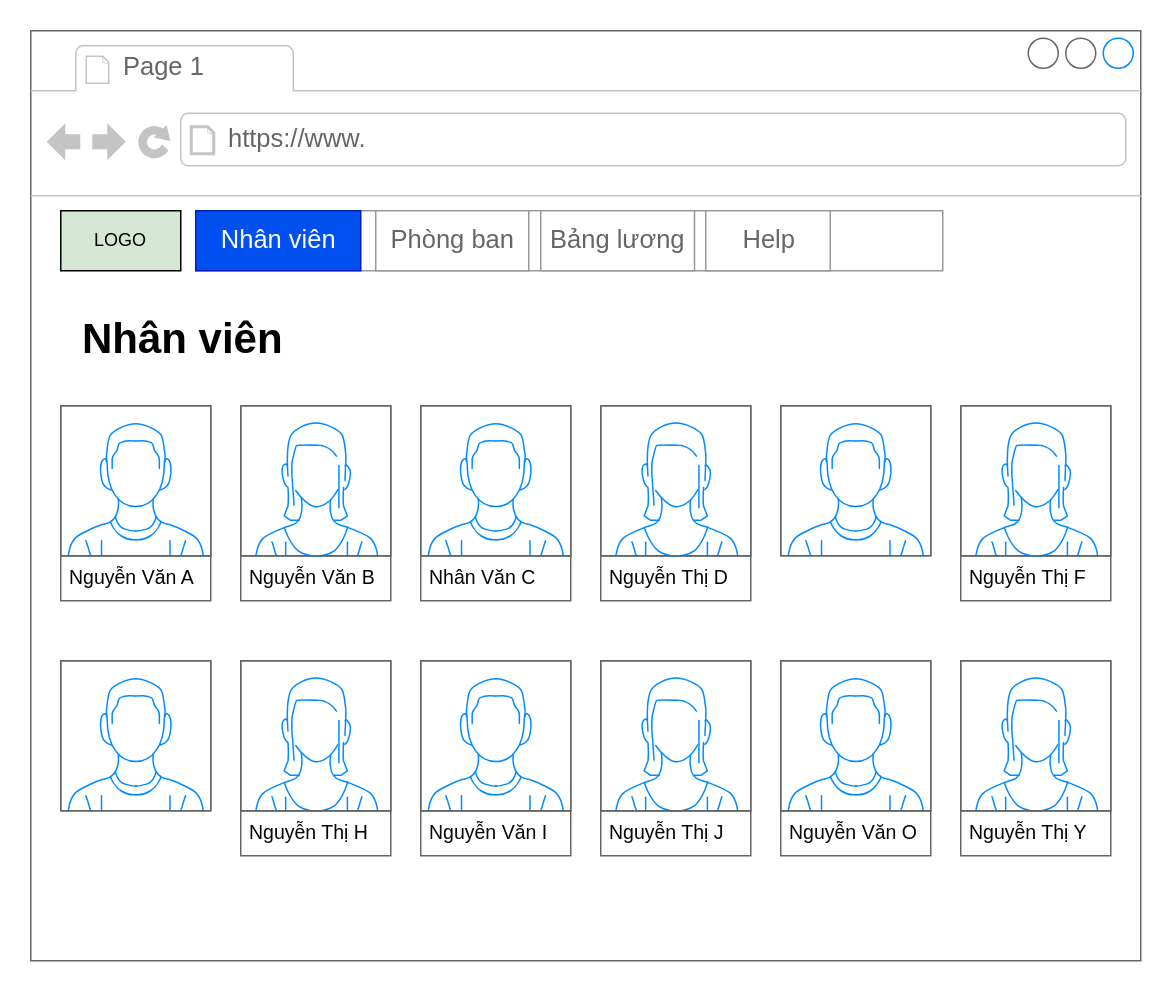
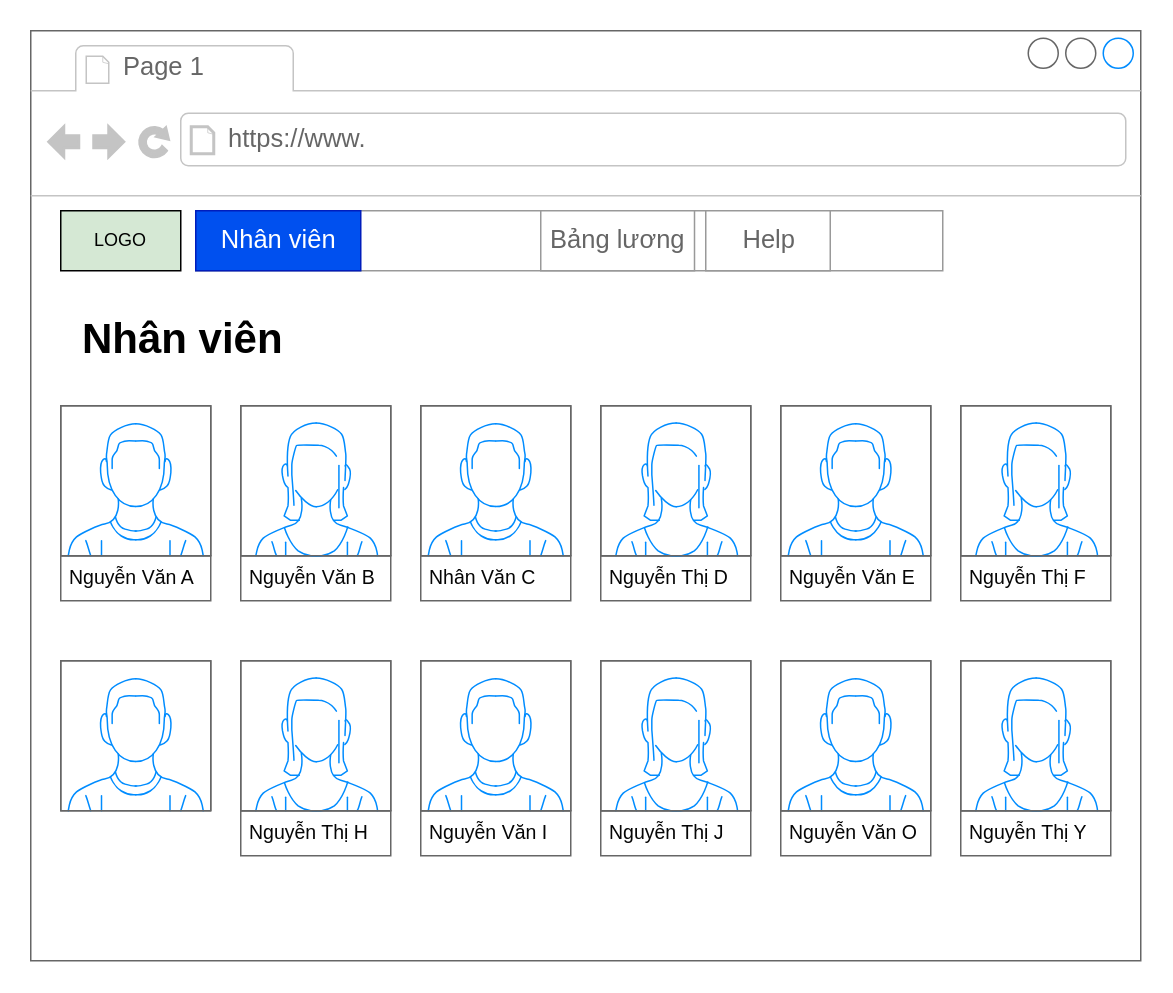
  <mxCell id="0" />
  <mxCell id="1" parent="0" />
  <mxCell id="2" value="" style="strokeWidth=1;shadow=0;dashed=0;align=center;html=1;shape=mxgraph.mockup.containers.browserWindow;rSize=0;strokeColor=#666666;strokeColor2=#008cff;strokeColor3=#c4c4c4;mainText=,;recursiveResize=0;" parent="1" vertex="1"><mxGeometry x="20" y="20" width="740" height="620" as="geometry" /></mxCell>
  <mxCell id="3" value="Page 1" style="strokeWidth=1;shadow=0;dashed=0;align=center;html=1;shape=mxgraph.mockup.containers.anchor;fontSize=17;fontColor=#666666;align=left;" parent="2" vertex="1"><mxGeometry x="60" y="12" width="110" height="26" as="geometry" /></mxCell>
  <mxCell id="4" value="https://www." style="strokeWidth=1;shadow=0;dashed=0;align=center;html=1;shape=mxgraph.mockup.containers.anchor;rSize=0;fontSize=17;fontColor=#666666;align=left;" parent="2" vertex="1"><mxGeometry x="130" y="60" width="250" height="26" as="geometry" /></mxCell>
  <mxCell id="5" value="LOGO" style="rounded=0;whiteSpace=wrap;html=1;fillColor=#d5e8d4;" parent="2" vertex="1"><mxGeometry x="20" y="120" width="80" height="40" as="geometry" /></mxCell>
  <mxCell id="6" value="" style="strokeWidth=1;shadow=0;dashed=0;align=center;html=1;shape=mxgraph.mockup.forms.rrect;rSize=0;strokeColor=#999999;" parent="2" vertex="1"><mxGeometry x="110" y="120" width="498" height="40" as="geometry" /></mxCell>
  <mxCell id="7" value="Nhân viên" style="strokeColor=#001DBC;fillColor=#0050ef;strokeWidth=1;shadow=0;dashed=0;align=center;html=1;shape=mxgraph.mockup.forms.rrect;rSize=0;fontSize=17;fontColor=#ffffff;" parent="6" vertex="1"><mxGeometry width="110" height="40" as="geometry" /></mxCell>
- <mxCell id="8" value="Phòng ban" style="strokeColor=inherit;fillColor=inherit;gradientColor=inherit;strokeWidth=1;shadow=0;dashed=0;align=center;html=1;shape=mxgraph.mockup.forms.rrect;rSize=0;fontSize=17;fontColor=#666666;" parent="6" vertex="1"><mxGeometry x="120" width="102" height="40" as="geometry" /></mxCell>
  <mxCell id="9" value="Bảng lương" style="strokeColor=inherit;fillColor=inherit;gradientColor=inherit;strokeWidth=1;shadow=0;dashed=0;align=center;html=1;shape=mxgraph.mockup.forms.rrect;rSize=0;fontSize=17;fontColor=#666666;" parent="6" vertex="1"><mxGeometry x="230" width="102.5" height="40" as="geometry" /></mxCell>
  <mxCell id="10" value="Help" style="strokeColor=inherit;fillColor=inherit;gradientColor=inherit;strokeWidth=1;shadow=0;dashed=0;align=center;html=1;shape=mxgraph.mockup.forms.rrect;rSize=0;fontSize=17;fontColor=#666666;" parent="6" vertex="1"><mxGeometry x="340" width="83" height="40" as="geometry" /></mxCell>
  <mxCell id="11" value="" style="strokeWidth=1;shadow=0;dashed=0;align=center;html=1;shape=mxgraph.mockup.text.rrect;rSize=0;spacing=6;strokeColor=none;fontStyle=1" parent="2" vertex="1"><mxGeometry x="20" y="180" width="310" height="50" as="geometry" /></mxCell>
  <mxCell id="12" value="&lt;font style=&quot;font-size: 28px&quot;&gt;Nhân viên&lt;/font&gt;" style="strokeWidth=1;shadow=0;dashed=0;align=center;html=1;shape=mxgraph.mockup.text.rrect;rSize=0;fontSize=17;strokeColor=none;fontStyle=1;fontColor=#000000;" parent="11" vertex="1"><mxGeometry width="161.2" height="50" as="geometry" /></mxCell>
  <mxCell id="13" value="" style="verticalLabelPosition=bottom;shadow=0;dashed=0;align=center;html=1;verticalAlign=top;strokeWidth=1;shape=mxgraph.mockup.containers.userMale;strokeColor=#666666;strokeColor2=#008cff;fillColor=none;" parent="2" vertex="1"><mxGeometry x="20" y="420" width="100" height="100" as="geometry" /></mxCell>
  <mxCell id="14" value="" style="verticalLabelPosition=bottom;shadow=0;dashed=0;align=center;html=1;verticalAlign=top;strokeWidth=1;shape=mxgraph.mockup.containers.userFemale;strokeColor=#666666;strokeColor2=#008cff;fillColor=none;" parent="2" vertex="1"><mxGeometry x="140" y="420" width="100" height="100" as="geometry" /></mxCell>
  <mxCell id="15" value="" style="verticalLabelPosition=bottom;shadow=0;dashed=0;align=center;html=1;verticalAlign=top;strokeWidth=1;shape=mxgraph.mockup.containers.userMale;strokeColor=#666666;strokeColor2=#008cff;fillColor=none;" parent="2" vertex="1"><mxGeometry x="260" y="420" width="100" height="100" as="geometry" /></mxCell>
  <mxCell id="16" value="" style="verticalLabelPosition=bottom;shadow=0;dashed=0;align=center;html=1;verticalAlign=top;strokeWidth=1;shape=mxgraph.mockup.containers.userFemale;strokeColor=#666666;strokeColor2=#008cff;fillColor=none;" parent="2" vertex="1"><mxGeometry x="380" y="420" width="100" height="100" as="geometry" /></mxCell>
  <mxCell id="17" value="" style="verticalLabelPosition=bottom;shadow=0;dashed=0;align=center;html=1;verticalAlign=top;strokeWidth=1;shape=mxgraph.mockup.containers.userMale;strokeColor=#666666;strokeColor2=#008cff;fillColor=none;" parent="2" vertex="1"><mxGeometry x="500" y="420" width="100" height="100" as="geometry" /></mxCell>
  <mxCell id="18" value="" style="verticalLabelPosition=bottom;shadow=0;dashed=0;align=center;html=1;verticalAlign=top;strokeWidth=1;shape=mxgraph.mockup.containers.userFemale;strokeColor=#666666;strokeColor2=#008cff;fillColor=none;" parent="2" vertex="1"><mxGeometry x="620" y="420" width="100" height="100" as="geometry" /></mxCell>
  <mxCell id="19" value="Nguyễn Văn A" style="strokeWidth=1;shadow=0;dashed=0;align=center;html=1;shape=mxgraph.mockup.text.textBox;align=left;fontSize=13;spacingLeft=4;spacingTop=-3;strokeColor=#666666;mainText=;fillColor=none;fontColor=#050505;" parent="2" vertex="1"><mxGeometry x="20" y="350" width="100" height="30" as="geometry" /></mxCell>
  <mxCell id="20" value="Nguyễn Văn B" style="strokeWidth=1;shadow=0;dashed=0;align=center;html=1;shape=mxgraph.mockup.text.textBox;align=left;fontSize=13;spacingLeft=4;spacingTop=-3;strokeColor=#666666;mainText=;fillColor=none;fontColor=#050505;" parent="2" vertex="1"><mxGeometry x="140" y="350" width="100" height="30" as="geometry" /></mxCell>
  <mxCell id="21" value="Nhân Văn C" style="strokeWidth=1;shadow=0;dashed=0;align=center;html=1;shape=mxgraph.mockup.text.textBox;align=left;fontSize=13;spacingLeft=4;spacingTop=-3;strokeColor=#666666;mainText=;fillColor=none;fontColor=#050505;" parent="2" vertex="1"><mxGeometry x="260" y="350" width="100" height="30" as="geometry" /></mxCell>
  <mxCell id="22" value="Nguyễn Thị D" style="strokeWidth=1;shadow=0;dashed=0;align=center;html=1;shape=mxgraph.mockup.text.textBox;align=left;fontSize=13;spacingLeft=4;spacingTop=-3;strokeColor=#666666;mainText=;fillColor=none;fontColor=#050505;" parent="2" vertex="1"><mxGeometry x="380" y="350" width="100" height="30" as="geometry" /></mxCell>
+ <mxCell id="23" value="Nguyễn Văn E" style="strokeWidth=1;shadow=0;dashed=0;align=center;html=1;shape=mxgraph.mockup.text.textBox;align=left;fontSize=13;spacingLeft=4;spacingTop=-3;strokeColor=#666666;mainText=;fillColor=none;fontColor=#050505;" parent="2" vertex="1"><mxGeometry x="500" y="350" width="100" height="30" as="geometry" /></mxCell>
  <mxCell id="24" value="Nguyễn Thị F" style="strokeWidth=1;shadow=0;dashed=0;align=center;html=1;shape=mxgraph.mockup.text.textBox;align=left;fontSize=13;spacingLeft=4;spacingTop=-3;strokeColor=#666666;mainText=;fillColor=none;fontColor=#050505;" parent="2" vertex="1"><mxGeometry x="620" y="350" width="100" height="30" as="geometry" /></mxCell>
  <mxCell id="25" value="Nguyễn Văn O" style="strokeWidth=1;shadow=0;dashed=0;align=center;html=1;shape=mxgraph.mockup.text.textBox;align=left;fontSize=13;spacingLeft=4;spacingTop=-3;strokeColor=#666666;mainText=;fillColor=none;fontColor=#050505;" parent="2" vertex="1"><mxGeometry x="500" y="520" width="100" height="30" as="geometry" /></mxCell>
  <mxCell id="26" value="Nguyễn Thị Y" style="strokeWidth=1;shadow=0;dashed=0;align=center;html=1;shape=mxgraph.mockup.text.textBox;align=left;fontSize=13;spacingLeft=4;spacingTop=-3;strokeColor=#666666;mainText=;fillColor=none;fontColor=#050505;" parent="2" vertex="1"><mxGeometry x="620" y="520" width="100" height="30" as="geometry" /></mxCell>
  <mxCell id="27" value="Nguyễn Thị H" style="strokeWidth=1;shadow=0;dashed=0;align=center;html=1;shape=mxgraph.mockup.text.textBox;align=left;fontSize=13;spacingLeft=4;spacingTop=-3;strokeColor=#666666;mainText=;fillColor=none;fontColor=#050505;" parent="2" vertex="1"><mxGeometry x="140" y="520" width="100" height="30" as="geometry" /></mxCell>
  <mxCell id="28" value="Nguyễn Văn I" style="strokeWidth=1;shadow=0;dashed=0;align=center;html=1;shape=mxgraph.mockup.text.textBox;align=left;fontSize=13;spacingLeft=4;spacingTop=-3;strokeColor=#666666;mainText=;fillColor=none;fontColor=#050505;" parent="2" vertex="1"><mxGeometry x="260" y="520" width="100" height="30" as="geometry" /></mxCell>
  <mxCell id="29" value="Nguyễn Thị J" style="strokeWidth=1;shadow=0;dashed=0;align=center;html=1;shape=mxgraph.mockup.text.textBox;align=left;fontSize=13;spacingLeft=4;spacingTop=-3;strokeColor=#666666;mainText=;fillColor=none;fontColor=#050505;" parent="2" vertex="1"><mxGeometry x="380" y="520" width="100" height="30" as="geometry" /></mxCell>
  <mxCell id="30" value="" style="verticalLabelPosition=bottom;shadow=0;dashed=0;align=center;html=1;verticalAlign=top;strokeWidth=1;shape=mxgraph.mockup.containers.userMale;strokeColor=#666666;strokeColor2=#008cff;fillColor=none;" parent="1" vertex="1"><mxGeometry y="270" width="100" height="100" as="geometry" x="40" /></mxCell>
  <mxCell id="31" value="" style="verticalLabelPosition=bottom;shadow=0;dashed=0;align=center;html=1;verticalAlign=top;strokeWidth=1;shape=mxgraph.mockup.containers.userFemale;strokeColor=#666666;strokeColor2=#008cff;fillColor=none;" parent="1" vertex="1"><mxGeometry x="160" y="270" width="100" height="100" as="geometry" /></mxCell>
  <mxCell id="32" value="" style="verticalLabelPosition=bottom;shadow=0;dashed=0;align=center;html=1;verticalAlign=top;strokeWidth=1;shape=mxgraph.mockup.containers.userMale;strokeColor=#666666;strokeColor2=#008cff;fillColor=none;" parent="1" vertex="1"><mxGeometry x="280" y="270" width="100" height="100" as="geometry" /></mxCell>
  <mxCell id="33" value="" style="verticalLabelPosition=bottom;shadow=0;dashed=0;align=center;html=1;verticalAlign=top;strokeWidth=1;shape=mxgraph.mockup.containers.userFemale;strokeColor=#666666;strokeColor2=#008cff;fillColor=none;" parent="1" vertex="1"><mxGeometry x="400" y="270" width="100" height="100" as="geometry" /></mxCell>
  <mxCell id="34" value="" style="verticalLabelPosition=bottom;shadow=0;dashed=0;align=center;html=1;verticalAlign=top;strokeWidth=1;shape=mxgraph.mockup.containers.userMale;strokeColor=#666666;strokeColor2=#008cff;fillColor=none;" parent="1" vertex="1"><mxGeometry x="520" y="270" width="100" height="100" as="geometry" /></mxCell>
  <mxCell id="35" value="" style="verticalLabelPosition=bottom;shadow=0;dashed=0;align=center;html=1;verticalAlign=top;strokeWidth=1;shape=mxgraph.mockup.containers.userFemale;strokeColor=#666666;strokeColor2=#008cff;fillColor=none;" parent="1" vertex="1"><mxGeometry x="640" y="270" width="100" height="100" as="geometry" /></mxCell>
